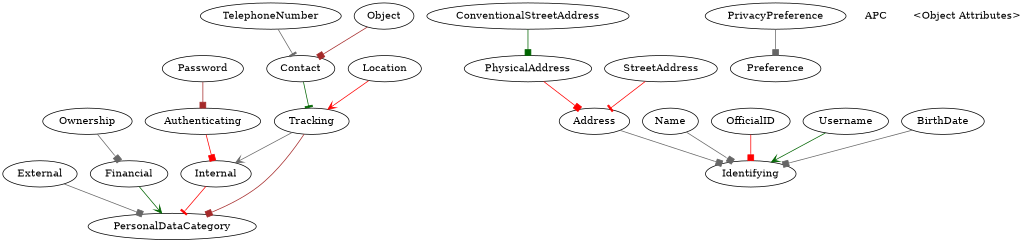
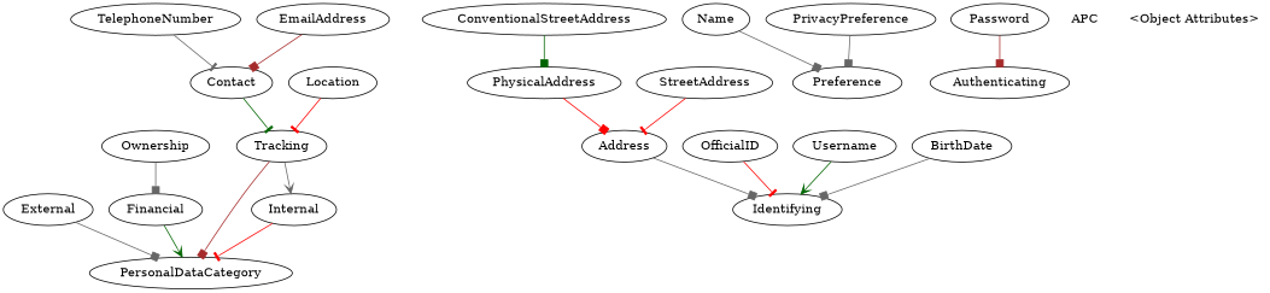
  strict digraph {
    node [shape=ellipse]
    edge [arrowhead=box color=gray40]
    External
    PersonalDataCategory
    Identifying
    Address
    PhysicalAddress
    ConventionalStreetAddress
    StreetAddress
    Name
    OfficialID
    Username
    BirthDate
    Financial
    Ownership
    Internal
    Authenticating
    Password
    Preference
    PrivacyPreference
    Tracking
    Contact
    TelephoneNumber
-   EmailAddress [label=Object]
+   EmailAddress
    Location
    APC [height=0 shape=none width=0]
    "<Object Attributes>" [shape=none]
    subgraph sub_1 {
      rank=same
    }
    subgraph sub_2 {
      rank=same
    }
    subgraph sub_3 {
      rank=same
    }
    subgraph sub_4 {
      subgraph sub_5 {
      }
    }
    subgraph sub_6 {
      subgraph sub_7 {
        External
        PersonalDataCategory
        Identifying
        Address
        PhysicalAddress
        ConventionalStreetAddress
        StreetAddress
        Name
        OfficialID
        Username
        BirthDate
        Financial
        Ownership
        Internal
        Authenticating
        Password
        Preference
        PrivacyPreference
        Tracking
        Contact
        TelephoneNumber
        EmailAddress
        Location
      }
    }
    subgraph sub_8 {
    }
    External -> PersonalDataCategory
    Address -> Identifying
    PhysicalAddress -> Address [color=red]
    ConventionalStreetAddress -> PhysicalAddress [color=darkgreen]
    StreetAddress -> Address [arrowhead=tee color=red]
-   Name -> Identifying
-   OfficialID -> Identifying [color=red]
+   Name -> Preference
+   OfficialID -> Identifying [arrowhead=tee color=red]
    Username -> Identifying [arrowhead=vee color=darkgreen]
    BirthDate -> Identifying
    Financial -> PersonalDataCategory [arrowhead=vee color=darkgreen]
    Ownership -> Financial
    Internal -> PersonalDataCategory [arrowhead=tee color=red]
-   Authenticating -> Internal [color=red]
    Password -> Authenticating [color=brown]
    PrivacyPreference -> Preference
    Tracking -> PersonalDataCategory [color=brown]
    Tracking -> Internal [arrowhead=vee]
    Contact -> Tracking [arrowhead=tee color=darkgreen]
    TelephoneNumber -> Contact [arrowhead=tee]
    EmailAddress -> Contact [color=brown]
-   Location -> Tracking [arrowhead=vee color=red]
+   Location -> Tracking [arrowhead=tee color=red]
  }
